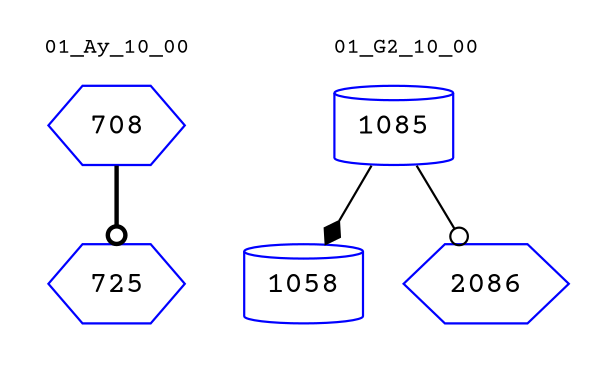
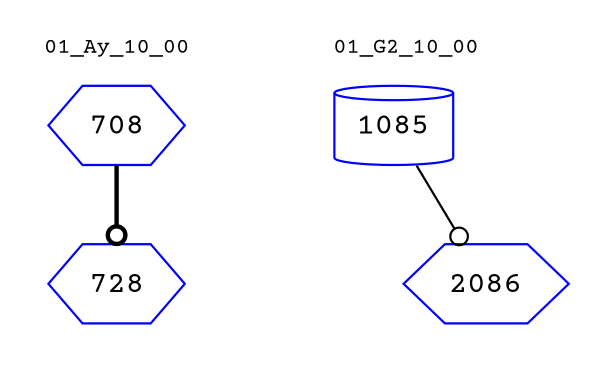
  digraph {
    fontname="Courier Prime"
    node [color=blue fontname="Courier Prime" shape=hexagon]
    edge [arrowhead=odot color=black fontname="Courier Prime" style=solid]
    n1 [label=708]
-   n2 [label=725]
+   n2 [label=728]
    n3 [label=1085 shape=cylinder]
-   n4 [label=1058 shape=cylinder]
    n5 [label=2086]
    subgraph cluster_1 {
      color=white
      fontsize=10
      label="01_Ay_10_00"
      n1
      n2
    }
    subgraph cluster_2 {
      color=white
      fontsize=10
      label="01_G2_10_00"
      n3
-     n4
      n5
    }
    n1 -> n2 [style=bold]
-   n3 -> n4 [arrowhead=diamond]
    n3 -> n5
  }
